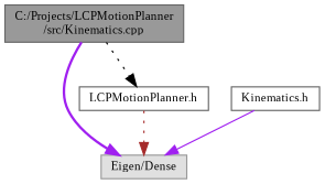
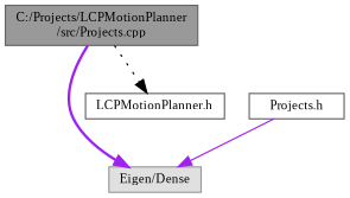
  digraph {
    fontname="Liberation Serif"
    node [color=grey40 fillcolor=white fontname="Liberation Serif" fontsize=10 shape=box style=filled]
    edge [color=purple fontname="Liberation Serif" fontsize=10 labelfontname=Helvetica labelfontsize=10 style=dotted]
-   n1 [color=gray40 fillcolor=grey60 fontcolor=black height=0.2 label="C:/Projects/LCPMotionPlanner\l/src/Kinematics.cpp" width=0.4]
+   n1 [color=gray40 fillcolor=grey60 fontcolor=black height=0.2 label="C:/Projects/LCPMotionPlanner\l/src/Projects.cpp" width=0.4]
    n2 [color=grey60 fillcolor="#E0E0E0" height=0.2 label="Eigen/Dense" width=0.4]
    n3 [height=0.2 label="LCPMotionPlanner.h" width=0.4]
-   n4 [height=0.2 label="Kinematics.h" width=0.4]
+   n4 [height=0.2 label="Projects.h" width=0.4]
    n1 -> n2 [style=bold]
    n1 -> n3 [color=black]
-   n3 -> n2 [color=brown]
    n4 -> n2 [style=solid]
  }
